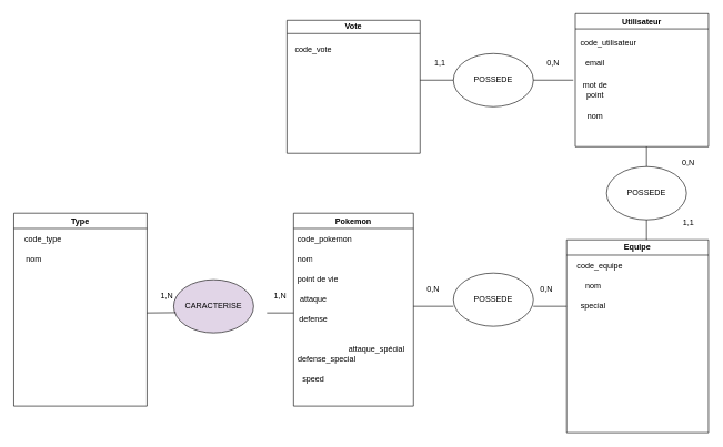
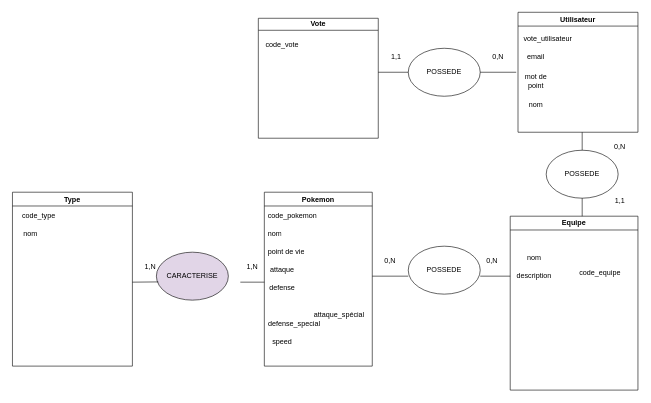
  <mxCell id="0" />
  <mxCell id="1" parent="0" />
  <mxCell id="2" value="Pokemon" style="swimlane;whiteSpace=wrap;html=1;" parent="1" vertex="1"><mxGeometry x="440" y="320" width="180" height="290" as="geometry" /></mxCell>
  <mxCell id="3" value="nom" style="text;strokeColor=none;fillColor=none;align=left;verticalAlign=middle;spacingLeft=4;spacingRight=4;overflow=hidden;points=[[0,0.5],[1,0.5]];portConstraint=eastwest;rotatable=0;whiteSpace=wrap;html=1;" parent="2" vertex="1"><mxGeometry y="55" width="140" height="30" as="geometry" /></mxCell>
  <mxCell id="4" value="point de vie&lt;br&gt;" style="text;strokeColor=none;fillColor=none;align=left;verticalAlign=middle;spacingLeft=4;spacingRight=4;overflow=hidden;points=[[0,0.5],[1,0.5]];portConstraint=eastwest;rotatable=0;whiteSpace=wrap;html=1;" parent="2" vertex="1"><mxGeometry y="85" width="140" height="30" as="geometry" /></mxCell>
  <mxCell id="5" value="code_pokemon" style="text;strokeColor=none;fillColor=none;align=left;verticalAlign=middle;spacingLeft=4;spacingRight=4;overflow=hidden;points=[[0,0.5],[1,0.5]];portConstraint=eastwest;rotatable=0;whiteSpace=wrap;html=1;" parent="2" vertex="1"><mxGeometry y="25" width="140" height="30" as="geometry" /></mxCell>
  <mxCell id="6" value="attaque" style="text;html=1;strokeColor=none;fillColor=none;align=center;verticalAlign=middle;whiteSpace=wrap;rounded=0;" parent="2" vertex="1"><mxGeometry y="115" width="60" height="30" as="geometry" /></mxCell>
  <mxCell id="7" value="defense" style="text;html=1;strokeColor=none;fillColor=none;align=center;verticalAlign=middle;whiteSpace=wrap;rounded=0;" parent="2" vertex="1"><mxGeometry y="145" width="60" height="30" as="geometry" /></mxCell>
  <mxCell id="8" value="attaque_spécial" style="text;html=1;strokeColor=none;fillColor=none;align=center;verticalAlign=middle;whiteSpace=wrap;rounded=0;" parent="2" vertex="1"><mxGeometry x="95" y="190" width="60" height="30" as="geometry" /></mxCell>
  <mxCell id="9" value="defense_special&lt;br&gt;" style="text;html=1;strokeColor=none;fillColor=none;align=center;verticalAlign=middle;whiteSpace=wrap;rounded=0;" parent="2" vertex="1"><mxGeometry x="20" y="205" width="60" height="30" as="geometry" /></mxCell>
  <mxCell id="10" value="speed&lt;br&gt;" style="text;html=1;strokeColor=none;fillColor=none;align=center;verticalAlign=middle;whiteSpace=wrap;rounded=0;" parent="2" vertex="1"><mxGeometry y="235" width="60" height="30" as="geometry" /></mxCell>
  <mxCell id="11" value="Type" style="swimlane;whiteSpace=wrap;html=1;" parent="1" vertex="1"><mxGeometry x="20" y="320" width="200" height="290" as="geometry" /></mxCell>
  <mxCell id="12" value="code_type" style="text;html=1;strokeColor=none;fillColor=none;align=center;verticalAlign=middle;whiteSpace=wrap;rounded=0;" parent="11" vertex="1"><mxGeometry x="14" y="25" width="60" height="30" as="geometry" /></mxCell>
  <mxCell id="13" value="nom" style="text;html=1;strokeColor=none;fillColor=none;align=center;verticalAlign=middle;whiteSpace=wrap;rounded=0;" parent="11" vertex="1"><mxGeometry y="55" width="60" height="30" as="geometry" /></mxCell>
  <mxCell id="14" value="Equipe" style="swimlane;whiteSpace=wrap;html=1;" parent="1" vertex="1"><mxGeometry x="850" y="360" width="213" height="290" as="geometry" /></mxCell>
- <mxCell id="15" value="code_equipe" style="text;html=1;strokeColor=none;fillColor=none;align=center;verticalAlign=middle;whiteSpace=wrap;rounded=0;" parent="14" vertex="1"><mxGeometry x="20" y="25" width="60" height="30" as="geometry" /></mxCell>
+ <mxCell id="15" value="code_equipe" style="text;html=1;strokeColor=none;fillColor=none;align=center;verticalAlign=middle;whiteSpace=wrap;rounded=0;" parent="14" vertex="1"><mxGeometry x="120" y="80" width="60" height="30" as="geometry" /></mxCell>
  <mxCell id="16" value="nom" style="text;html=1;strokeColor=none;fillColor=none;align=center;verticalAlign=middle;whiteSpace=wrap;rounded=0;" parent="14" vertex="1"><mxGeometry x="10" y="55" width="60" height="30" as="geometry" /></mxCell>
- <mxCell id="17" value="special" style="text;html=1;strokeColor=none;fillColor=none;align=center;verticalAlign=middle;whiteSpace=wrap;rounded=0;" parent="14" vertex="1"><mxGeometry x="10" y="85" width="60" height="30" as="geometry" /></mxCell>
+ <mxCell id="17" value="description" style="text;html=1;strokeColor=none;fillColor=none;align=center;verticalAlign=middle;whiteSpace=wrap;rounded=0;" parent="14" vertex="1"><mxGeometry x="10" y="85" width="60" height="30" as="geometry" /></mxCell>
  <mxCell id="18" value="CARACTERISE" style="ellipse;whiteSpace=wrap;html=1;fillColor=#e1d5e7;" parent="1" vertex="1"><mxGeometry x="260" y="420" width="120" height="80" as="geometry" /></mxCell>
  <mxCell id="19" value="" style="ellipse;whiteSpace=wrap;html=1;" parent="1" vertex="1"><mxGeometry x="680" y="410" width="120" height="80" as="geometry" /></mxCell>
  <mxCell id="20" value="POSSEDE" style="text;html=1;strokeColor=none;fillColor=none;align=center;verticalAlign=middle;whiteSpace=wrap;rounded=0;" parent="1" vertex="1"><mxGeometry x="710" y="435" width="60" height="30" as="geometry" /></mxCell>
  <mxCell id="21" value="" style="endArrow=none;html=1;entryX=0.027;entryY=0.62;entryDx=0;entryDy=0;entryPerimeter=0;" parent="1" target="18" edge="1"><mxGeometry width="50" height="50" relative="1" as="geometry"><mxPoint x="220" y="470" as="sourcePoint" /><mxPoint x="270" y="420" as="targetPoint" /></mxGeometry></mxCell>
  <mxCell id="22" value="" style="endArrow=none;html=1;" parent="1" edge="1"><mxGeometry width="50" height="50" relative="1" as="geometry"><mxPoint x="400" y="470" as="sourcePoint" /><mxPoint x="440" y="470" as="targetPoint" /></mxGeometry></mxCell>
  <mxCell id="23" value="" style="endArrow=none;html=1;" parent="1" edge="1"><mxGeometry width="50" height="50" relative="1" as="geometry"><mxPoint x="620" y="460" as="sourcePoint" /><mxPoint x="680" y="460" as="targetPoint" /></mxGeometry></mxCell>
  <mxCell id="24" value="" style="endArrow=none;html=1;" parent="1" edge="1"><mxGeometry width="50" height="50" relative="1" as="geometry"><mxPoint x="800" y="460" as="sourcePoint" /><mxPoint x="850" y="460" as="targetPoint" /></mxGeometry></mxCell>
  <mxCell id="25" value="1,N" style="text;html=1;strokeColor=none;fillColor=none;align=center;verticalAlign=middle;whiteSpace=wrap;rounded=0;" parent="1" vertex="1"><mxGeometry x="220" y="430" width="60" height="30" as="geometry" /></mxCell>
  <mxCell id="26" value="1,N" style="text;html=1;strokeColor=none;fillColor=none;align=center;verticalAlign=middle;whiteSpace=wrap;rounded=0;" parent="1" vertex="1"><mxGeometry x="390" y="430" width="60" height="30" as="geometry" /></mxCell>
  <mxCell id="27" value="0,N" style="text;html=1;strokeColor=none;fillColor=none;align=center;verticalAlign=middle;whiteSpace=wrap;rounded=0;" parent="1" vertex="1"><mxGeometry x="620" y="420" width="60" height="30" as="geometry" /></mxCell>
  <mxCell id="28" value="0,N" style="text;html=1;strokeColor=none;fillColor=none;align=center;verticalAlign=middle;whiteSpace=wrap;rounded=0;" parent="1" vertex="1"><mxGeometry x="790" y="420" width="60" height="30" as="geometry" /></mxCell>
  <mxCell id="29" value="Utilisateur" style="swimlane;whiteSpace=wrap;html=1;" parent="1" vertex="1"><mxGeometry x="863" y="20" width="200" height="200" as="geometry" /></mxCell>
- <mxCell id="30" value="code_utilisateur" style="text;html=1;strokeColor=none;fillColor=none;align=center;verticalAlign=middle;whiteSpace=wrap;rounded=0;" parent="29" vertex="1"><mxGeometry x="20" y="30" width="60" height="30" as="geometry" /></mxCell>
+ <mxCell id="30" value="vote_utilisateur" style="text;html=1;strokeColor=none;fillColor=none;align=center;verticalAlign=middle;whiteSpace=wrap;rounded=0;" parent="29" vertex="1"><mxGeometry x="20" y="30" width="60" height="30" as="geometry" /></mxCell>
  <mxCell id="31" value="email" style="text;html=1;strokeColor=none;fillColor=none;align=center;verticalAlign=middle;whiteSpace=wrap;rounded=0;" parent="29" vertex="1"><mxGeometry y="60" width="60" height="30" as="geometry" /></mxCell>
  <mxCell id="32" value="mot de point" style="text;html=1;strokeColor=none;fillColor=none;align=center;verticalAlign=middle;whiteSpace=wrap;rounded=0;" parent="29" vertex="1"><mxGeometry y="100" width="60" height="30" as="geometry" /></mxCell>
  <mxCell id="33" value="nom" style="text;html=1;strokeColor=none;fillColor=none;align=center;verticalAlign=middle;whiteSpace=wrap;rounded=0;" parent="29" vertex="1"><mxGeometry y="140" width="60" height="30" as="geometry" /></mxCell>
  <mxCell id="34" value="Vote" style="swimlane;whiteSpace=wrap;html=1;startSize=20;" parent="1" vertex="1"><mxGeometry x="430" y="30" width="200" height="200" as="geometry" /></mxCell>
  <mxCell id="35" value="code_vote" style="text;html=1;strokeColor=none;fillColor=none;align=center;verticalAlign=middle;whiteSpace=wrap;rounded=0;" parent="34" vertex="1"><mxGeometry x="10" y="30" width="60" height="30" as="geometry" /></mxCell>
  <mxCell id="36" value="" style="endArrow=none;html=1;" parent="1" edge="1"><mxGeometry width="50" height="50" relative="1" as="geometry"><mxPoint x="630" y="120" as="sourcePoint" /><mxPoint x="860" y="120" as="targetPoint" /></mxGeometry></mxCell>
  <mxCell id="37" value="" style="ellipse;whiteSpace=wrap;html=1;" parent="1" vertex="1"><mxGeometry x="680" y="80" width="120" height="80" as="geometry" /></mxCell>
  <mxCell id="38" value="0,N" style="text;html=1;strokeColor=none;fillColor=none;align=center;verticalAlign=middle;whiteSpace=wrap;rounded=0;" parent="1" vertex="1"><mxGeometry x="800" y="80" width="60" height="30" as="geometry" /></mxCell>
  <mxCell id="39" value="1,1" style="text;html=1;strokeColor=none;fillColor=none;align=center;verticalAlign=middle;whiteSpace=wrap;rounded=0;" parent="1" vertex="1"><mxGeometry x="630" y="80" width="60" height="30" as="geometry" /></mxCell>
  <mxCell id="40" value="POSSEDE" style="text;html=1;strokeColor=none;fillColor=none;align=center;verticalAlign=middle;whiteSpace=wrap;rounded=0;" parent="1" vertex="1"><mxGeometry x="710" y="105" width="60" height="30" as="geometry" /></mxCell>
  <mxCell id="41" value="" style="ellipse;whiteSpace=wrap;html=1;" parent="1" vertex="1"><mxGeometry x="910" y="250" width="120" height="80" as="geometry" /></mxCell>
  <mxCell id="42" value="" style="endArrow=none;html=1;fontFamily=Helvetica;fontSize=11;fontColor=default;align=center;strokeColor=default;" parent="1" source="41" edge="1"><mxGeometry width="50" height="50" relative="1" as="geometry"><mxPoint x="950" y="260" as="sourcePoint" /><mxPoint x="970" y="220" as="targetPoint" /></mxGeometry></mxCell>
  <mxCell id="43" value="" style="endArrow=none;html=1;entryX=0.5;entryY=1;entryDx=0;entryDy=0;" parent="1" target="41" edge="1"><mxGeometry width="50" height="50" relative="1" as="geometry"><mxPoint x="970" y="360" as="sourcePoint" /><mxPoint x="970" y="340" as="targetPoint" /><Array as="points" /></mxGeometry></mxCell>
  <mxCell id="44" value="POSSEDE" style="text;html=1;strokeColor=none;fillColor=none;align=center;verticalAlign=middle;whiteSpace=wrap;rounded=0;" parent="1" vertex="1"><mxGeometry x="940" y="275" width="60" height="30" as="geometry" /></mxCell>
  <mxCell id="45" value="1,1" style="text;html=1;strokeColor=none;fillColor=none;align=center;verticalAlign=middle;whiteSpace=wrap;rounded=0;" parent="1" vertex="1"><mxGeometry x="1003" y="320" width="60" height="30" as="geometry" /></mxCell>
  <mxCell id="46" value="0,N" style="text;html=1;strokeColor=none;fillColor=none;align=center;verticalAlign=middle;whiteSpace=wrap;rounded=0;" parent="1" vertex="1"><mxGeometry x="1003" y="230" width="60" height="30" as="geometry" /></mxCell>
